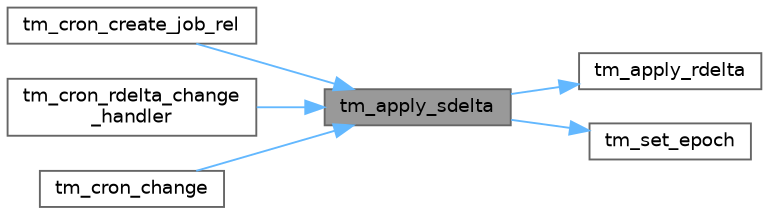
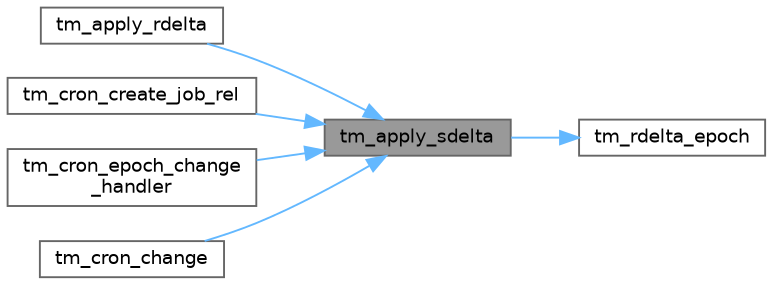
  digraph {
    rankdir=RL
    node [color=grey40 fillcolor=white fontname=Helvetica fontsize=10 shape=box style=filled]
    edge [color=steelblue1 dir=back fontname=Helvetica fontsize=10 labelfontname=Helvetica labelfontsize=10 style=solid]
    n1 [color=gray40 fillcolor=grey60 fontcolor=black height=0.2 label=tm_apply_sdelta width=0.4]
    n2 [height=0.2 label=tm_apply_rdelta width=0.4]
    n3 [height=0.2 label=tm_cron_create_job_rel width=0.4]
-   n4 [height=0.2 label="tm_cron_rdelta_change\l_handler" width=0.4]
+   n4 [height=0.2 label="tm_cron_epoch_change\l_handler" width=0.4]
    n5 [height=0.2 label=tm_cron_change width=0.4]
-   n6 [height=0.2 label=tm_set_epoch width=0.4]
-   n2 -> n1
+   n6 [height=0.2 label=tm_rdelta_epoch width=0.4]
+   n1 -> n2
    n1 -> n3
    n1 -> n4
    n1 -> n5
    n6 -> n1
  }
